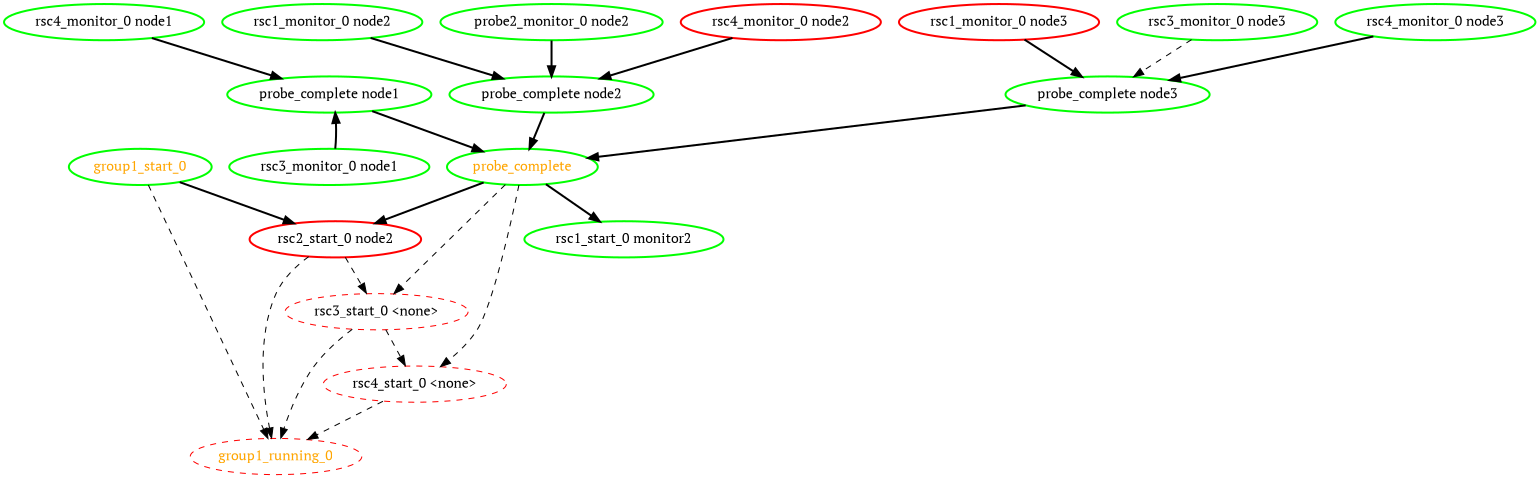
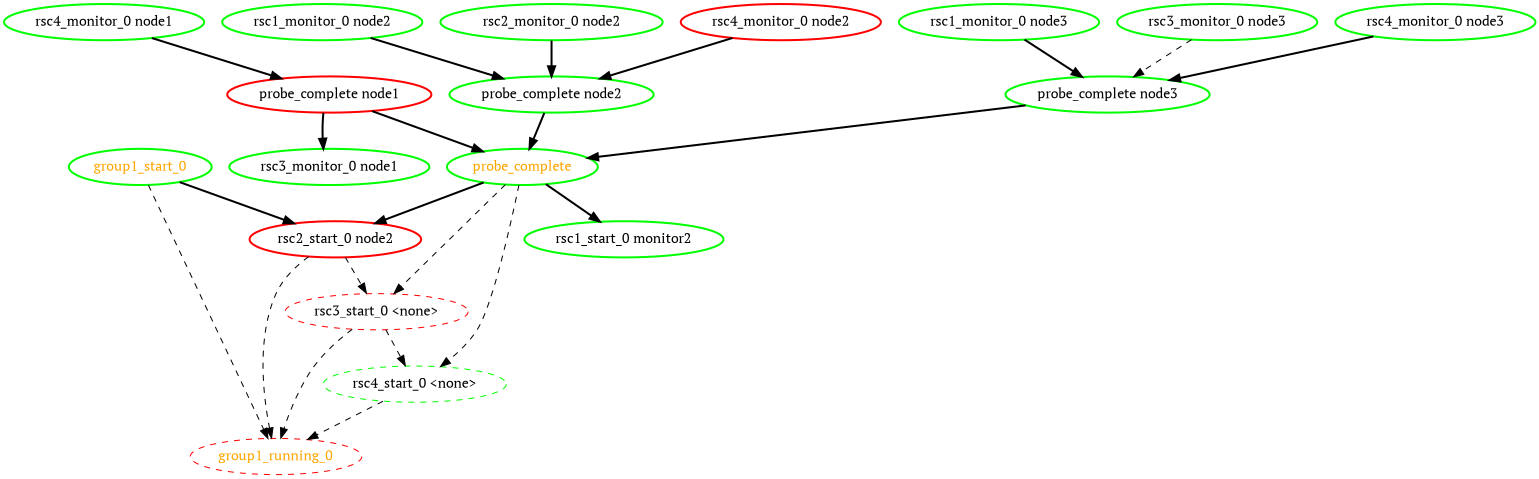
  digraph {
    fontname="PT Serif"
    node [color=green fontcolor=black fontname="PT Serif" style=bold]
    edge [fontname="PT Serif" style=bold]
    group1_running_0 [color=red fontcolor=orange style=dashed]
    group1_start_0 [fontcolor=orange]
    "rsc2_start_0 node2" [color=red]
    "rsc3_start_0 <none>" [color=red style=dashed]
-   "rsc4_start_0 <none>" [color=red style=dashed]
+   "rsc4_start_0 <none>" [style=dashed]
    probe_complete [fontcolor=orange]
-   "probe_complete node1"
+   "probe_complete node1" [color=red]
    n8 [label="rsc1_start_0 monitor2"]
    "probe_complete node2"
    "probe_complete node3"
    "rsc1_monitor_0 node2"
-   "rsc1_monitor_0 node3" [color=red]
-   "rsc2_monitor_0 node2" [label="probe2_monitor_0 node2"]
+   "rsc1_monitor_0 node3"
+   "rsc2_monitor_0 node2"
    "rsc3_monitor_0 node1"
    "rsc3_monitor_0 node3"
    "rsc4_monitor_0 node1"
    "rsc4_monitor_0 node2" [color=red]
    "rsc4_monitor_0 node3"
    group1_start_0 -> group1_running_0 [style=dashed]
    group1_start_0 -> "rsc2_start_0 node2"
    "rsc2_start_0 node2" -> group1_running_0 [style=dashed]
    "rsc2_start_0 node2" -> "rsc3_start_0 <none>" [style=dashed]
    "rsc3_start_0 <none>" -> group1_running_0 [style=dashed]
    "rsc3_start_0 <none>" -> "rsc4_start_0 <none>" [style=dashed]
    "rsc4_start_0 <none>" -> group1_running_0 [style=dashed]
    probe_complete -> "rsc2_start_0 node2"
    probe_complete -> "rsc3_start_0 <none>" [style=dashed]
    probe_complete -> "rsc4_start_0 <none>" [style=dashed]
    probe_complete -> n8
    "probe_complete node1" -> probe_complete
    "probe_complete node2" -> probe_complete
    "probe_complete node3" -> probe_complete
    "rsc1_monitor_0 node2" -> "probe_complete node2"
    "rsc1_monitor_0 node3" -> "probe_complete node3"
    "rsc2_monitor_0 node2" -> "probe_complete node2"
-   "rsc3_monitor_0 node1" -> "probe_complete node1"
+   "probe_complete node1" -> "rsc3_monitor_0 node1"
    "rsc3_monitor_0 node3" -> "probe_complete node3" [style=dashed]
    "rsc4_monitor_0 node1" -> "probe_complete node1"
    "rsc4_monitor_0 node2" -> "probe_complete node2"
    "rsc4_monitor_0 node3" -> "probe_complete node3"
  }
